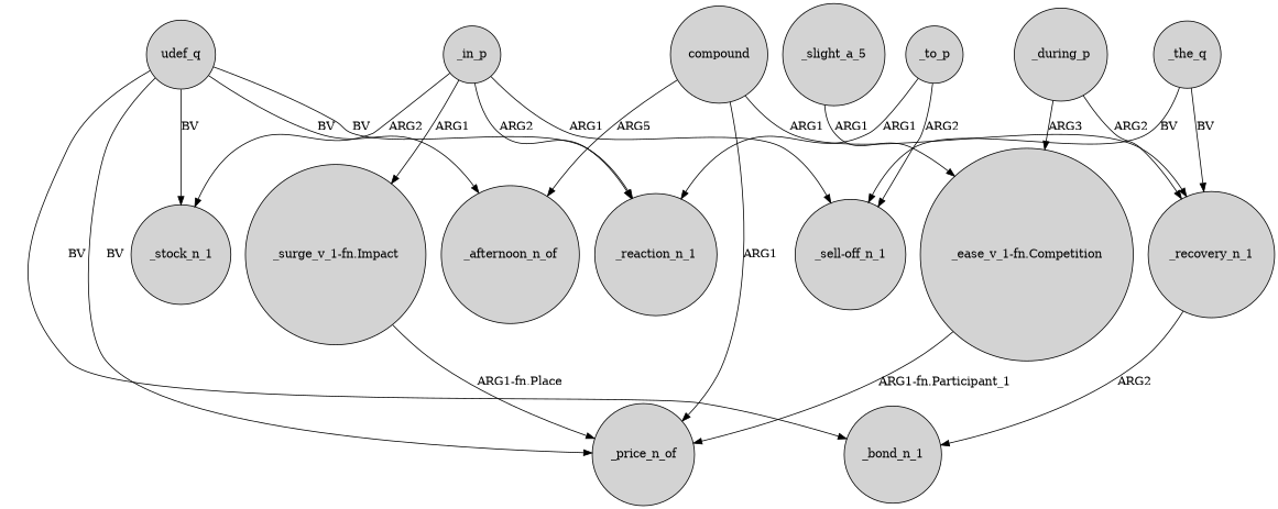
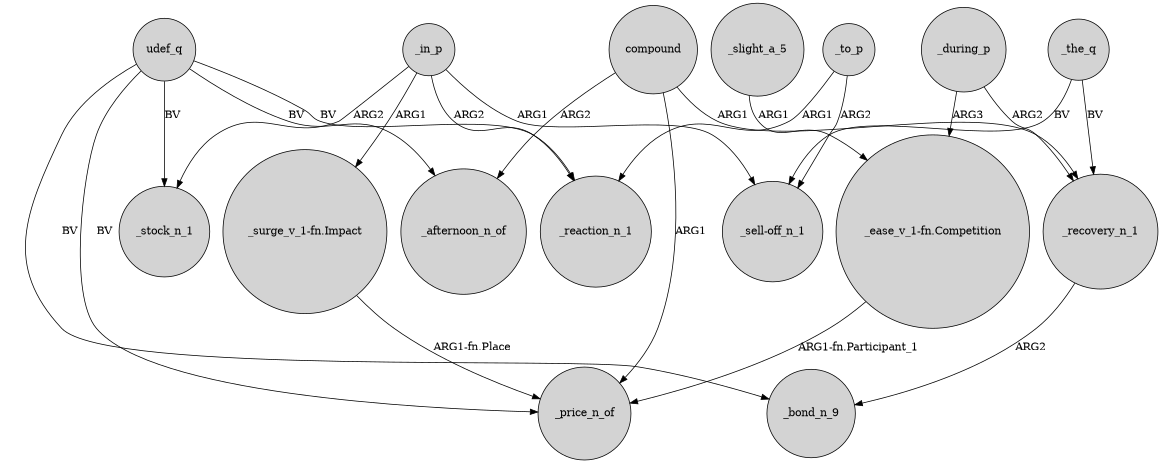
  digraph {
    node [shape=circle style=filled]
    n1 [label=_slight_a_5]
    "_ease_v_1-fn.Competition"
    _price_n_of
    udef_q
-   _bond_n_1
+   _bond_n_1 [label=_bond_n_9]
    _reaction_n_1
    _afternoon_n_of
    _stock_n_1
    _in_p
    "_sell-off_n_1"
    "_surge_v_1-fn.Impact"
    _the_q
    _recovery_n_1
    _during_p
    _to_p
    compound
    n1 -> "_ease_v_1-fn.Competition" [label=ARG1]
    "_ease_v_1-fn.Competition" -> _price_n_of [label="ARG1-fn.Participant_1"]
    udef_q -> _price_n_of [label=BV]
    udef_q -> _bond_n_1 [label=BV]
    udef_q -> _reaction_n_1 [label=BV]
    udef_q -> _afternoon_n_of [label=BV]
    udef_q -> _stock_n_1 [label=BV]
    _in_p -> _reaction_n_1 [label=ARG2]
    _in_p -> _stock_n_1 [label=ARG2]
    _in_p -> "_sell-off_n_1" [label=ARG1]
    _in_p -> "_surge_v_1-fn.Impact" [label=ARG1]
    "_surge_v_1-fn.Impact" -> _price_n_of [label="ARG1-fn.Place"]
    _the_q -> "_sell-off_n_1" [label=BV]
    _the_q -> _recovery_n_1 [label=BV]
    _recovery_n_1 -> _bond_n_1 [label=ARG2]
    _during_p -> "_ease_v_1-fn.Competition" [label=ARG3]
    _during_p -> _recovery_n_1 [label=ARG2]
    _to_p -> _reaction_n_1 [label=ARG1]
    _to_p -> "_sell-off_n_1" [label=ARG2]
    compound -> _price_n_of [label=ARG1]
-   compound -> _afternoon_n_of [label=ARG5]
+   compound -> _afternoon_n_of [label=ARG2]
    compound -> _recovery_n_1 [label=ARG1]
  }
